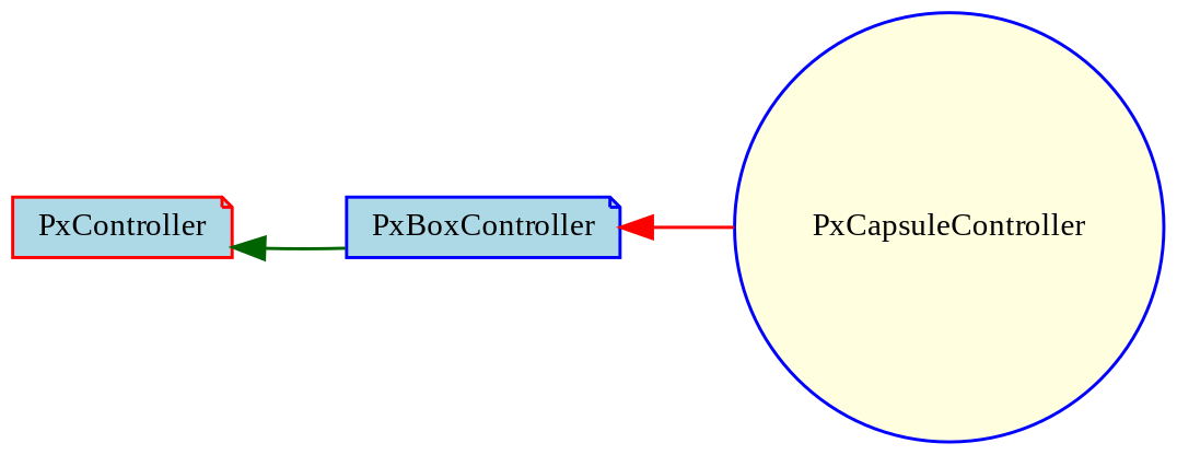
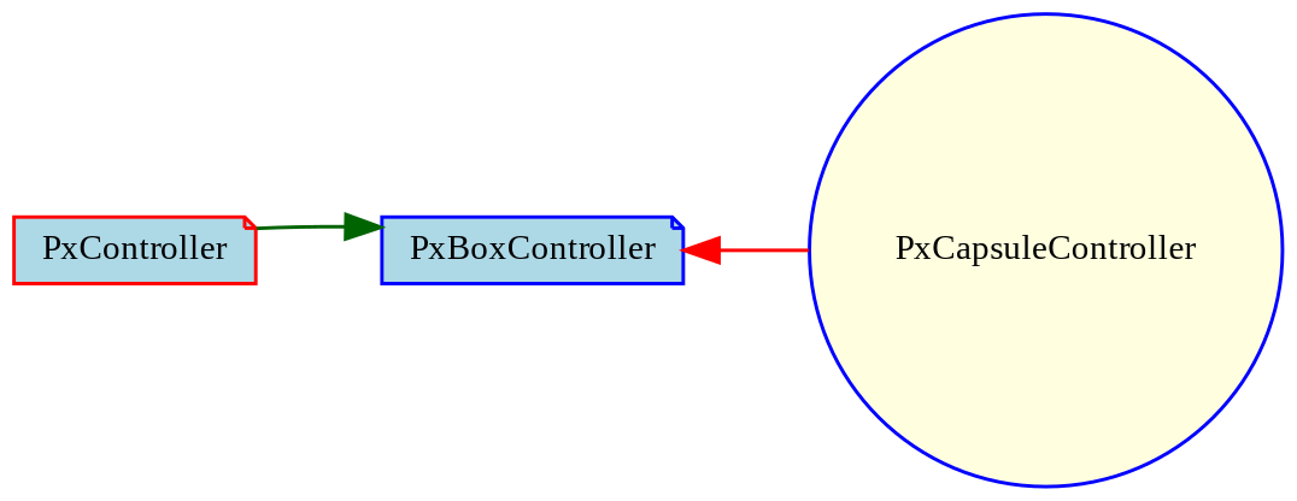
  digraph {
    fontname="Liberation Serif"
    rankdir=LR
    node [color=blue fillcolor=lightblue fontname="Liberation Serif" fontsize=10 shape=note style=filled]
    edge [dir=back fontname="Liberation Serif" fontsize=10 labelfontname=Helvetica labelfontsize=10 style=solid]
    n1 [color=red height=0.2 label=PxController width=0.4]
    n2 [height=0.2 label=PxBoxController width=0.4]
    n3 [fillcolor=lightyellow height=0.2 label=PxCapsuleController shape=circle width=0.4]
-   n1 -> n2 [color=darkgreen]
+   n2 -> n1 [color=darkgreen]
    n2 -> n3 [color=red]
  }
